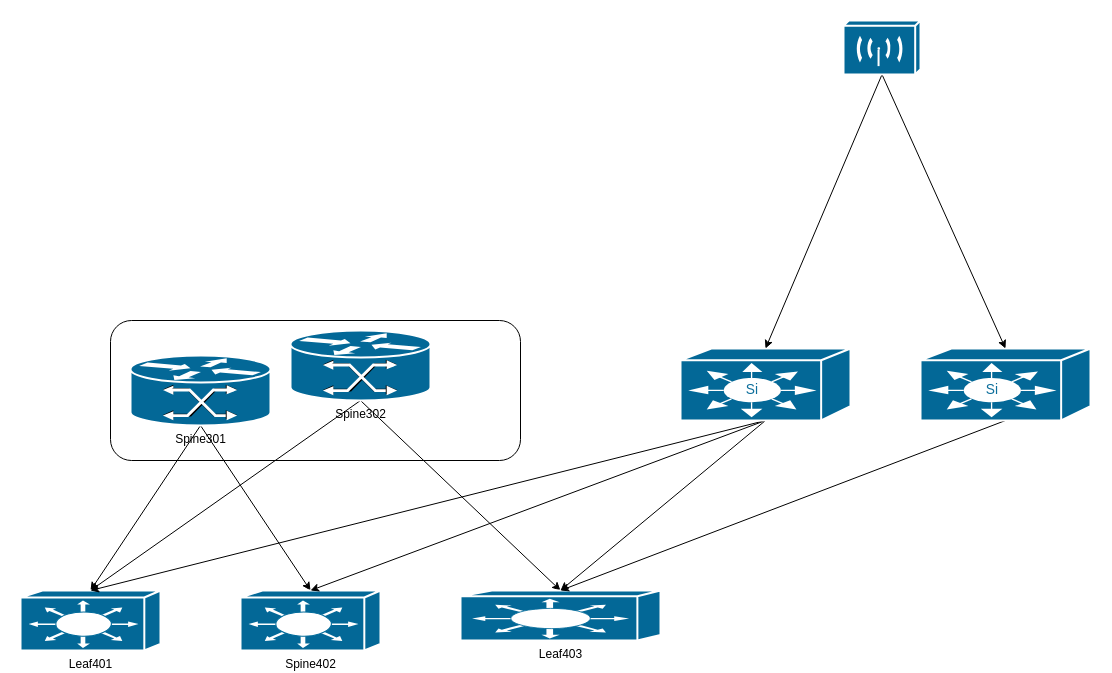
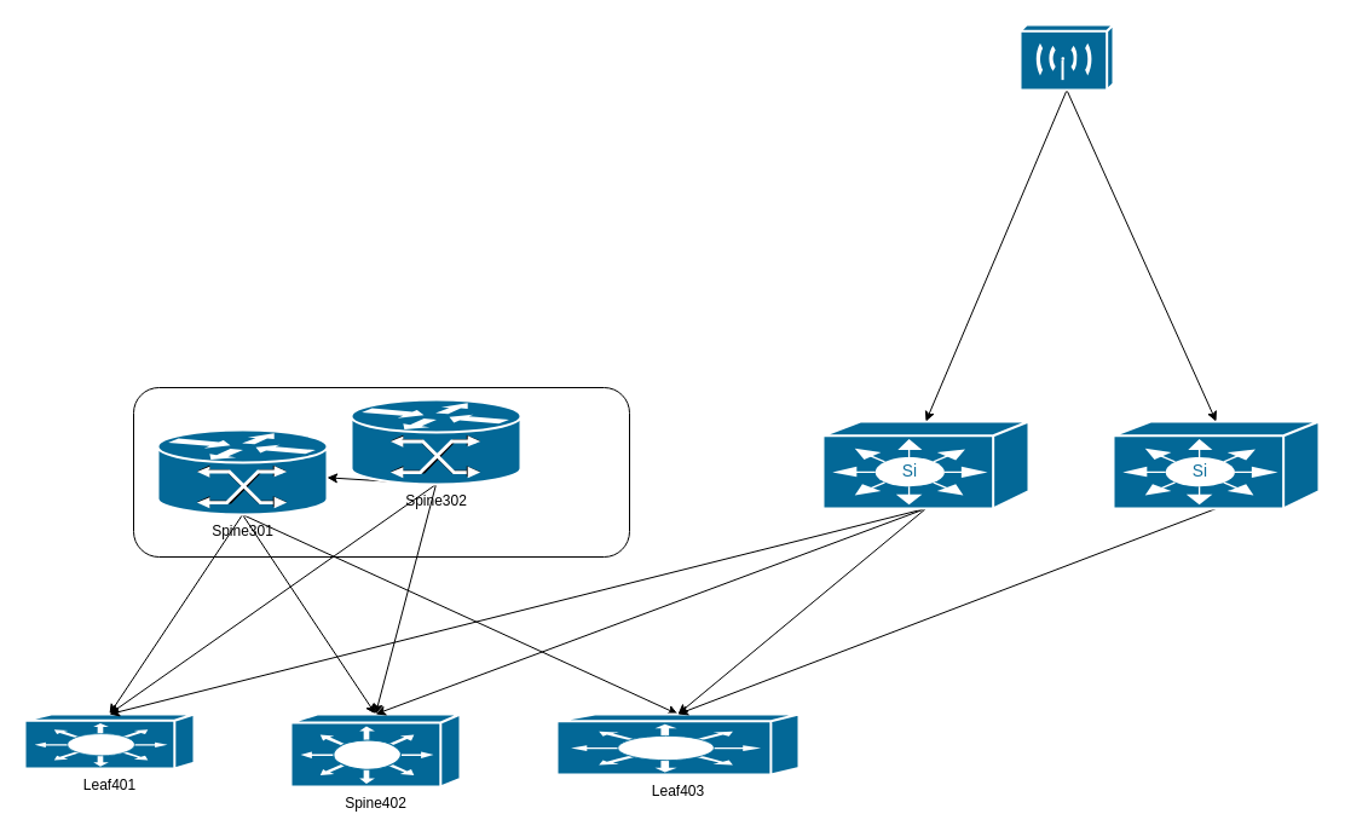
  <mxCell id="0" />
  <mxCell id="1" parent="0" />
  <mxCell id="2" value="" style="rounded=1;whiteSpace=wrap;html=1;" parent="1" vertex="1"><mxGeometry x="110" y="320" width="410" height="140" as="geometry" /></mxCell>
  <mxCell id="3" style="edgeStyle=none;rounded=0;orthogonalLoop=1;jettySize=auto;html=1;exitX=0.5;exitY=1;exitDx=0;exitDy=0;exitPerimeter=0;entryX=0.5;entryY=0;entryDx=0;entryDy=0;entryPerimeter=0;" parent="1" source="6" target="11" edge="1"><mxGeometry relative="1" as="geometry" /></mxCell>
  <mxCell id="4" style="edgeStyle=none;rounded=0;orthogonalLoop=1;jettySize=auto;html=1;exitX=0.5;exitY=1;exitDx=0;exitDy=0;exitPerimeter=0;entryX=0.5;entryY=0;entryDx=0;entryDy=0;entryPerimeter=0;" parent="1" source="6" target="12" edge="1"><mxGeometry relative="1" as="geometry" /></mxCell>
+ <mxCell id="5" style="edgeStyle=none;rounded=0;orthogonalLoop=1;jettySize=auto;html=1;exitX=0.5;exitY=1;exitDx=0;exitDy=0;exitPerimeter=0;entryX=0.5;entryY=0;entryDx=0;entryDy=0;entryPerimeter=0;" parent="1" source="6" target="13" edge="1"><mxGeometry relative="1" as="geometry" /></mxCell>
  <mxCell id="6" value="Spine301" style="shape=mxgraph.cisco.switches.mgx_8000_multiservice_switch;sketch=0;html=1;pointerEvents=1;dashed=0;fillColor=#036897;strokeColor=#ffffff;strokeWidth=2;verticalLabelPosition=bottom;verticalAlign=top;align=center;outlineConnect=0;" parent="1" vertex="1"><mxGeometry x="130" y="355" width="140" height="70" as="geometry" /></mxCell>
- <mxCell id="7" style="edgeStyle=none;rounded=0;orthogonalLoop=1;jettySize=auto;html=1;entryX=0.5;entryY=0;entryDx=0;entryDy=0;entryPerimeter=0;exitX=0.5;exitY=1;exitDx=0;exitDy=0;exitPerimeter=0;" parent="1" source="10" target="13" edge="1"><mxGeometry relative="1" as="geometry" /></mxCell>
+ <mxCell id="7" style="edgeStyle=none;rounded=0;orthogonalLoop=1;jettySize=auto;html=1;exitX=0.5;exitY=1;exitDx=0;exitDy=0;exitPerimeter=0;" parent="1" source="10" target="6" edge="1"><mxGeometry relative="1" as="geometry" /></mxCell>
+ <mxCell id="8" style="edgeStyle=none;rounded=0;orthogonalLoop=1;jettySize=auto;html=1;exitX=0.5;exitY=1;exitDx=0;exitDy=0;exitPerimeter=0;entryX=0.5;entryY=0;entryDx=0;entryDy=0;entryPerimeter=0;" parent="1" source="10" target="12" edge="1"><mxGeometry relative="1" as="geometry" /></mxCell>
  <mxCell id="9" style="edgeStyle=none;rounded=0;orthogonalLoop=1;jettySize=auto;html=1;exitX=0.5;exitY=1;exitDx=0;exitDy=0;exitPerimeter=0;entryX=0.5;entryY=0;entryDx=0;entryDy=0;entryPerimeter=0;" parent="1" source="10" target="11" edge="1"><mxGeometry relative="1" as="geometry" /></mxCell>
  <mxCell id="10" value="Spine302" style="shape=mxgraph.cisco.switches.mgx_8000_multiservice_switch;sketch=0;html=1;pointerEvents=1;dashed=0;fillColor=#036897;strokeColor=#ffffff;strokeWidth=2;verticalLabelPosition=bottom;verticalAlign=top;align=center;outlineConnect=0;" parent="1" vertex="1"><mxGeometry x="290" y="330" width="140" height="70" as="geometry" /></mxCell>
- <mxCell id="11" value="Leaf401" style="shape=mxgraph.cisco.switches.layer_3_switch;sketch=0;html=1;pointerEvents=1;dashed=0;fillColor=#036897;strokeColor=#ffffff;strokeWidth=2;verticalLabelPosition=bottom;verticalAlign=top;align=center;outlineConnect=0;" parent="1" vertex="1"><mxGeometry x="20" y="590" width="140" height="60" as="geometry" /></mxCell>
+ <mxCell id="11" value="Leaf401" style="shape=mxgraph.cisco.switches.layer_3_switch;sketch=0;html=1;pointerEvents=1;dashed=0;fillColor=#036897;strokeColor=#ffffff;strokeWidth=2;verticalLabelPosition=bottom;verticalAlign=top;align=center;outlineConnect=0;" parent="1" vertex="1"><mxGeometry x="20" y="590" width="140" height="45" as="geometry" /></mxCell>
  <mxCell id="12" value="Spine402" style="shape=mxgraph.cisco.switches.layer_3_switch;sketch=0;html=1;pointerEvents=1;dashed=0;fillColor=#036897;strokeColor=#ffffff;strokeWidth=2;verticalLabelPosition=bottom;verticalAlign=top;align=center;outlineConnect=0;" parent="1" vertex="1"><mxGeometry x="240" y="590" width="140" height="60" as="geometry" /></mxCell>
  <mxCell id="13" value="Leaf403" style="shape=mxgraph.cisco.switches.layer_3_switch;sketch=0;html=1;pointerEvents=1;dashed=0;fillColor=#036897;strokeColor=#ffffff;strokeWidth=2;verticalLabelPosition=bottom;verticalAlign=top;align=center;outlineConnect=0;" parent="1" vertex="1"><mxGeometry x="460" y="590" width="200" height="50" as="geometry" /></mxCell>
  <mxCell id="14" style="edgeStyle=none;rounded=0;orthogonalLoop=1;jettySize=auto;html=1;exitX=0.5;exitY=1;exitDx=0;exitDy=0;exitPerimeter=0;entryX=0.5;entryY=0;entryDx=0;entryDy=0;entryPerimeter=0;" parent="1" source="17" target="11" edge="1"><mxGeometry relative="1" as="geometry" /></mxCell>
  <mxCell id="15" style="edgeStyle=none;rounded=0;orthogonalLoop=1;jettySize=auto;html=1;exitX=0.5;exitY=1;exitDx=0;exitDy=0;exitPerimeter=0;entryX=0.5;entryY=0;entryDx=0;entryDy=0;entryPerimeter=0;" parent="1" source="17" target="12" edge="1"><mxGeometry relative="1" as="geometry" /></mxCell>
  <mxCell id="16" style="edgeStyle=none;rounded=0;orthogonalLoop=1;jettySize=auto;html=1;exitX=0.5;exitY=1;exitDx=0;exitDy=0;exitPerimeter=0;entryX=0.5;entryY=0;entryDx=0;entryDy=0;entryPerimeter=0;" parent="1" source="17" target="13" edge="1"><mxGeometry relative="1" as="geometry" /></mxCell>
  <mxCell id="17" value="" style="shape=mxgraph.cisco.switches.simultilayer_switch;sketch=0;html=1;pointerEvents=1;dashed=0;fillColor=#036897;strokeColor=#ffffff;strokeWidth=2;verticalLabelPosition=bottom;verticalAlign=top;align=center;outlineConnect=0;container=1;" parent="1" vertex="1"><mxGeometry x="680" y="348" width="170" height="72" as="geometry" /></mxCell>
  <mxCell id="18" style="edgeStyle=none;rounded=0;orthogonalLoop=1;jettySize=auto;html=1;exitX=0.5;exitY=1;exitDx=0;exitDy=0;exitPerimeter=0;" parent="1" source="17" target="17" edge="1"><mxGeometry relative="1" as="geometry" /></mxCell>
  <mxCell id="19" style="edgeStyle=none;rounded=0;orthogonalLoop=1;jettySize=auto;html=1;exitX=0.5;exitY=1;exitDx=0;exitDy=0;exitPerimeter=0;entryX=0.5;entryY=0;entryDx=0;entryDy=0;entryPerimeter=0;" parent="1" source="20" target="13" edge="1"><mxGeometry relative="1" as="geometry" /></mxCell>
  <mxCell id="20" value="" style="shape=mxgraph.cisco.switches.simultilayer_switch;sketch=0;html=1;pointerEvents=1;dashed=0;fillColor=#036897;strokeColor=#ffffff;strokeWidth=2;verticalLabelPosition=bottom;verticalAlign=top;align=center;outlineConnect=0;container=1;" parent="1" vertex="1"><mxGeometry x="920" y="348" width="170" height="72" as="geometry" /></mxCell>
  <mxCell id="21" style="edgeStyle=none;rounded=0;orthogonalLoop=1;jettySize=auto;html=1;exitX=0.5;exitY=1;exitDx=0;exitDy=0;exitPerimeter=0;entryX=0.5;entryY=0;entryDx=0;entryDy=0;entryPerimeter=0;" parent="1" source="23" target="17" edge="1"><mxGeometry relative="1" as="geometry" /></mxCell>
  <mxCell id="22" style="edgeStyle=none;rounded=0;orthogonalLoop=1;jettySize=auto;html=1;exitX=0.5;exitY=1;exitDx=0;exitDy=0;exitPerimeter=0;entryX=0.5;entryY=0;entryDx=0;entryDy=0;entryPerimeter=0;" parent="1" source="23" target="20" edge="1"><mxGeometry relative="1" as="geometry" /></mxCell>
  <mxCell id="23" value="" style="shape=mxgraph.cisco.wireless.wireless_transport;sketch=0;html=1;pointerEvents=1;dashed=0;fillColor=#036897;strokeColor=#ffffff;strokeWidth=2;verticalLabelPosition=bottom;verticalAlign=top;align=center;outlineConnect=0;" parent="1" vertex="1"><mxGeometry x="843" y="20" width="77" height="54" as="geometry" /></mxCell>
